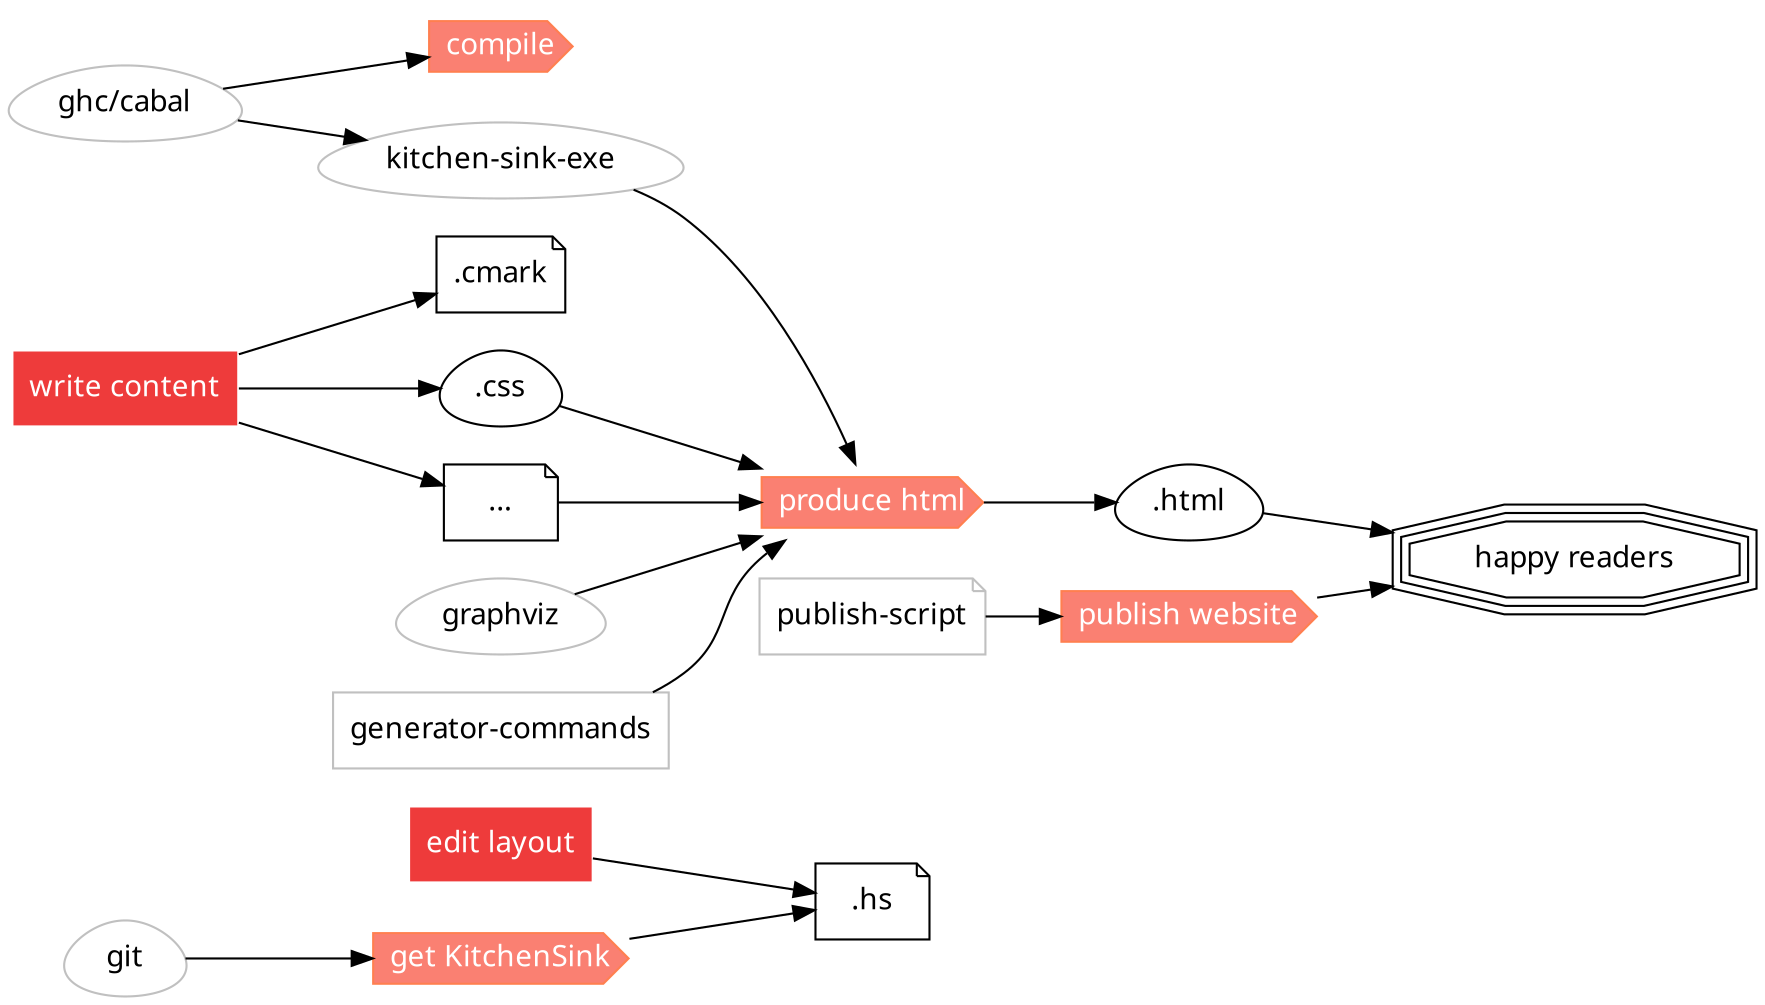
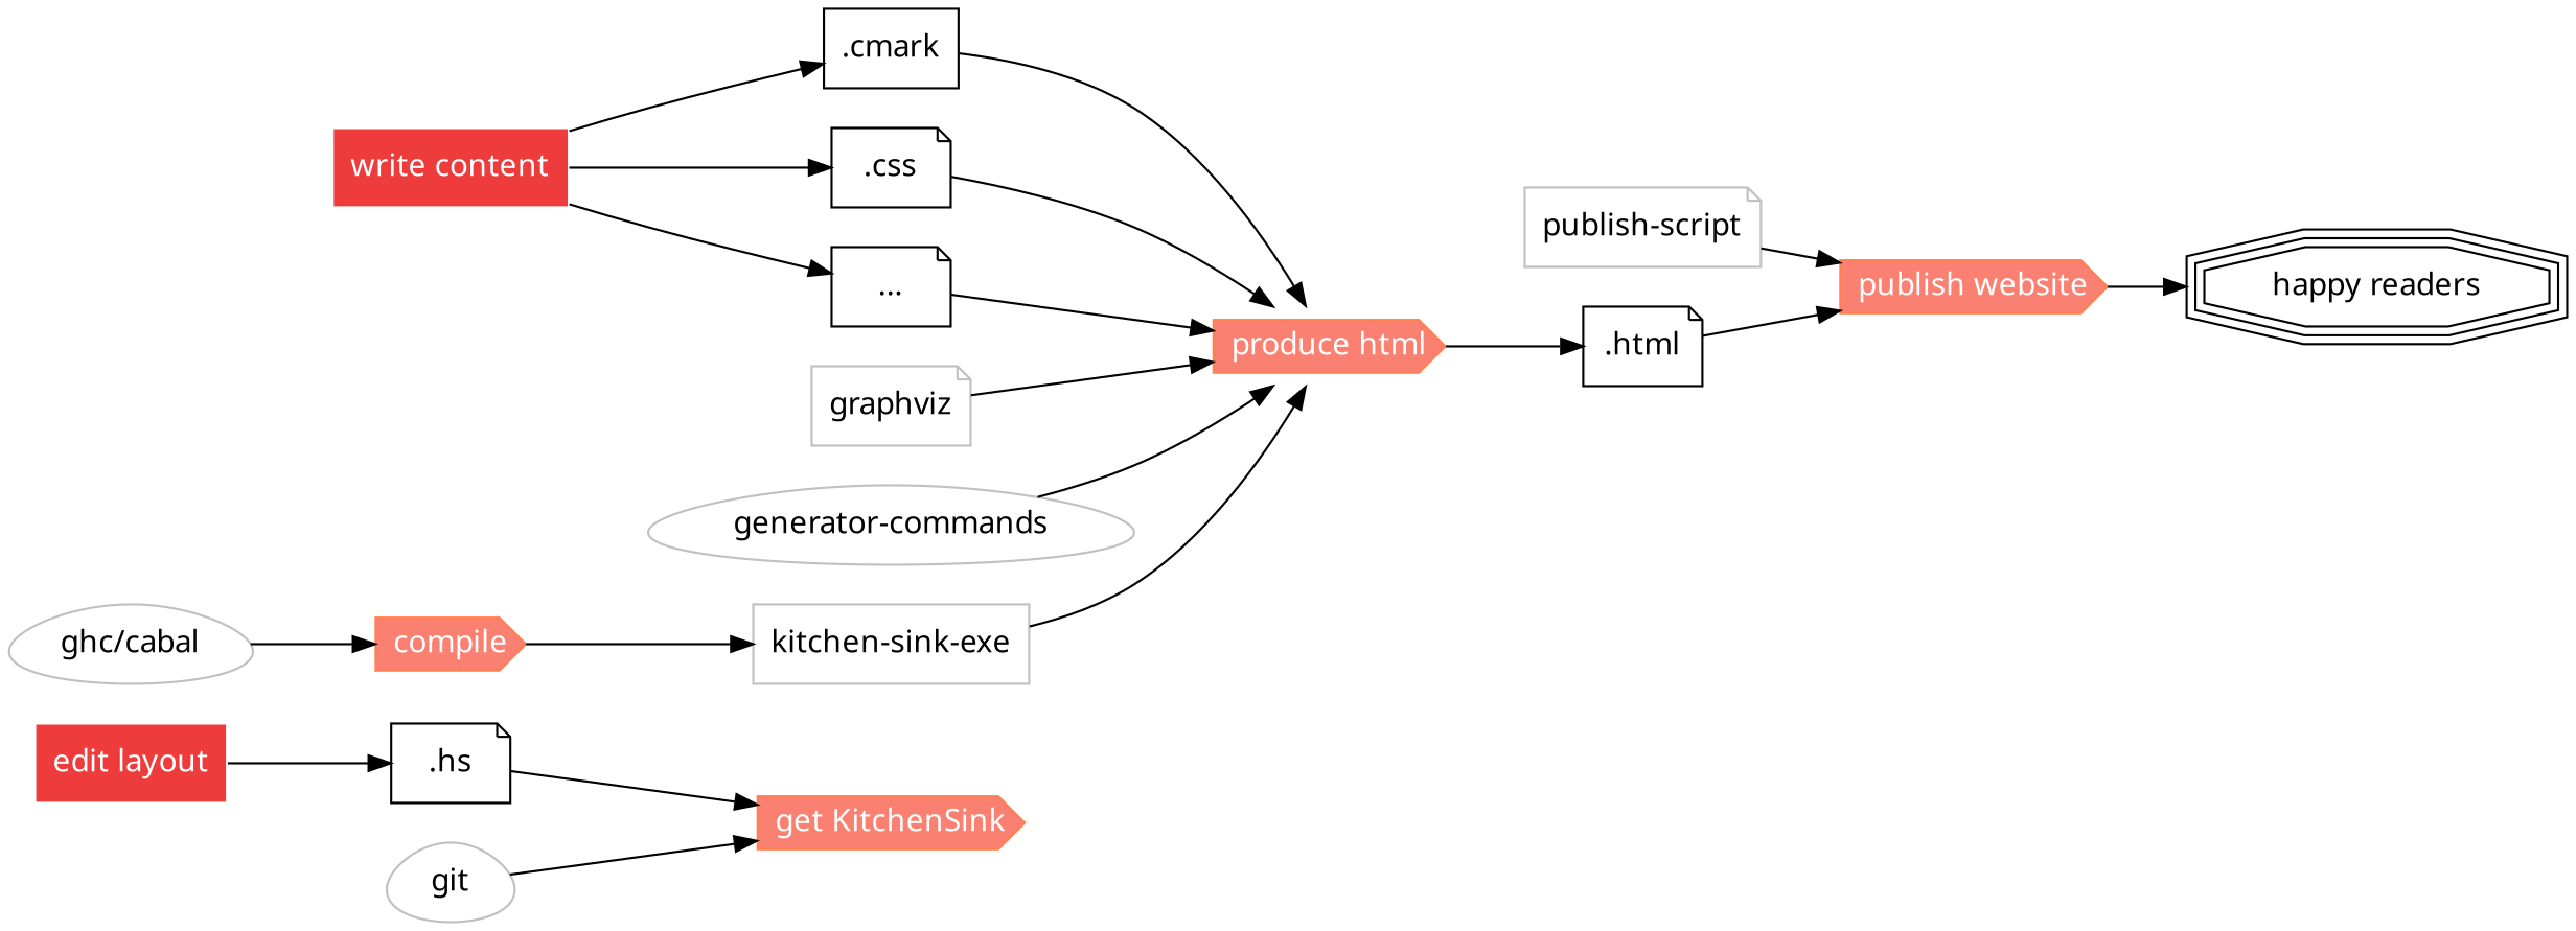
  digraph {
    rankdir=LR
    node [color=black fillcolor=brown2 fontcolor=black fontname=sans shape=note]
    "get KitchenSink" [color=coral fillcolor=salmon fontcolor=white shape=cds style=filled]
    ".hs"
    compile [color=coral fillcolor=salmon fontcolor=white shape=cds style=filled]
-   "kitchen-sink-exe" [color=gray shape=egg]
+   "kitchen-sink-exe" [color=gray shape=box]
    "produce html" [color=coral fillcolor=salmon fontcolor=white shape=cds style=filled]
-   ".html" [shape=egg]
+   ".html"
    "publish website" [color=coral fillcolor=salmon fontcolor=white shape=cds style=filled]
    "happy readers" [shape=tripleoctagon]
    "write content" [color=white fontcolor=white shape=box style=filled]
-   ".cmark"
-   ".css" [shape=egg]
+   ".cmark" [shape=box]
+   ".css"
    "..."
    "edit layout" [color=white fontcolor=white shape=box style=filled]
    git [color=gray shape=egg]
    "ghc/cabal" [color=gray shape=egg]
-   graphviz [color=gray shape=egg]
-   "generator-commands" [color=gray shape=box]
+   graphviz [color=gray]
+   "generator-commands" [color=gray shape=egg]
    "publish-script" [color=gray]
-   "get KitchenSink" -> ".hs"
-   "ghc/cabal" -> "kitchen-sink-exe"
+   ".hs" -> "get KitchenSink"
+   compile -> "kitchen-sink-exe"
    "kitchen-sink-exe" -> "produce html"
    "produce html" -> ".html"
-   ".html" -> "happy readers"
+   ".html" -> "publish website"
    "publish website" -> "happy readers"
    "write content" -> ".cmark"
    "write content" -> ".css"
    "write content" -> "..."
+   ".cmark" -> "produce html"
    ".css" -> "produce html"
    "..." -> "produce html"
    "edit layout" -> ".hs"
    git -> "get KitchenSink"
    "ghc/cabal" -> compile
    graphviz -> "produce html"
    "generator-commands" -> "produce html"
    "publish-script" -> "publish website"
  }
